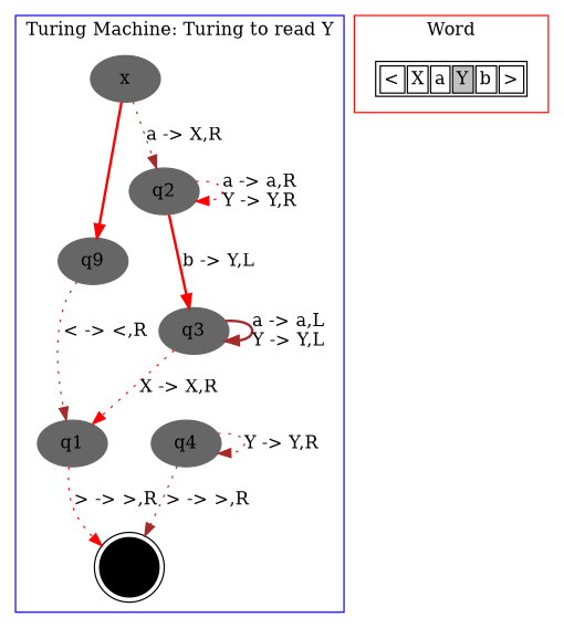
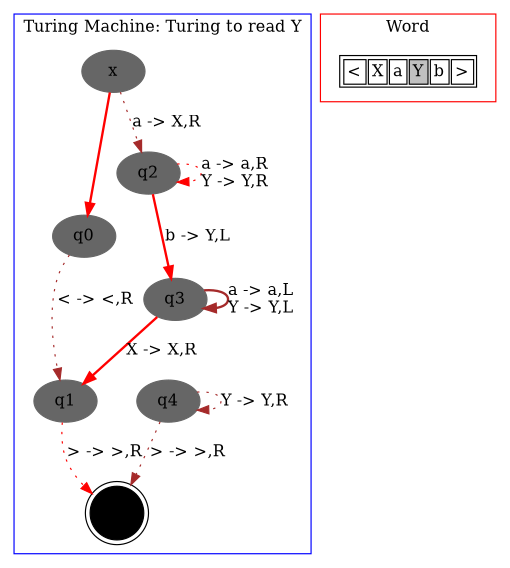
  digraph {
    node [color=gray40 style=filled]
    edge [color=brown style=dotted]
-   q0 [label=q9]
+   q0
    q1
    q2
    q4
    q5 [color=black shape=doublecircle]
    q3
    x
    n8 [label=<<TABLE> <TR> <TD><FONT>&lt;</FONT></TD> <TD><FONT>X</FONT></TD> <TD><FONT>a</FONT></TD> <TD BGCOLOR="gray"><FONT>Y</FONT></TD> <TD><FONT>b</FONT></TD> <TD><FONT>&gt;</FONT></TD> </TR> </TABLE>> shape=plaintext color="" style=""]
    subgraph cluster_1 {
      color=blue
      label="Turing Machine: Turing to read Y"
      q0
      q1
      q2
      q4
      q5
      q3
      x
    }
    subgraph cluster_2 {
      color=red
      label=Word
      n8
    }
    q0 -> q1 [label="< -> <,R"]
    q1 -> q5 [color=red label="> -> >,R"]
    q2 -> q2 [color=red label="a -> a,R\nY -> Y,R"]
    q2 -> q3 [color=red label="b -> Y,L" style=bold]
    q4 -> q4 [label="Y -> Y,R"]
    q4 -> q5 [label="> -> >,R"]
-   q3 -> q1 [color=red label="X -> X,R"]
+   q3 -> q1 [color=red label="X -> X,R" style=bold]
    q3 -> q3 [label="a -> a,L\nY -> Y,L" style=bold]
    x -> q0 [color=red style=bold]
    x -> q2 [label="a -> X,R"]
  }
